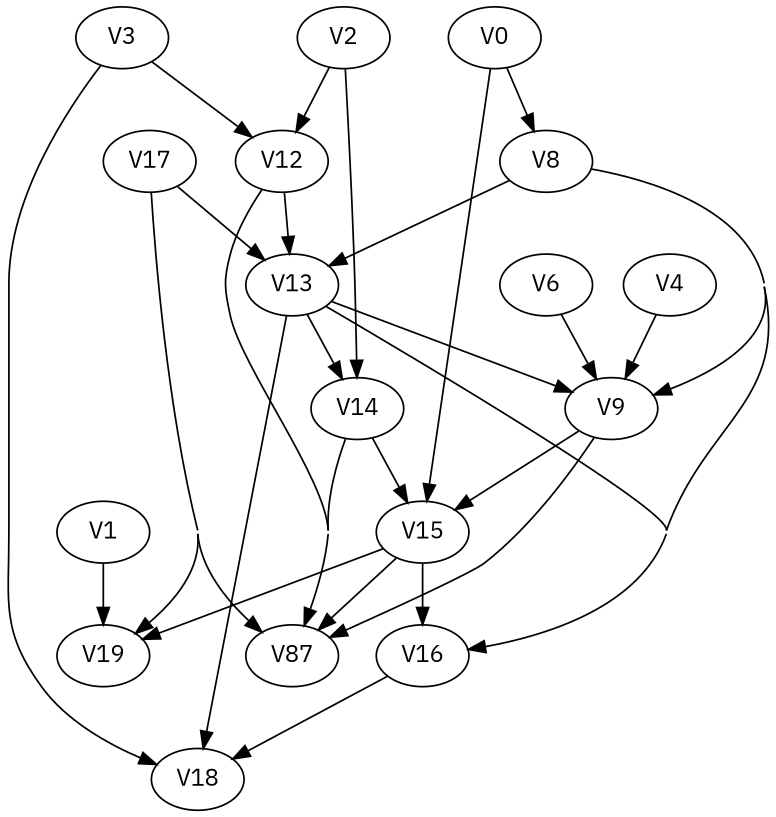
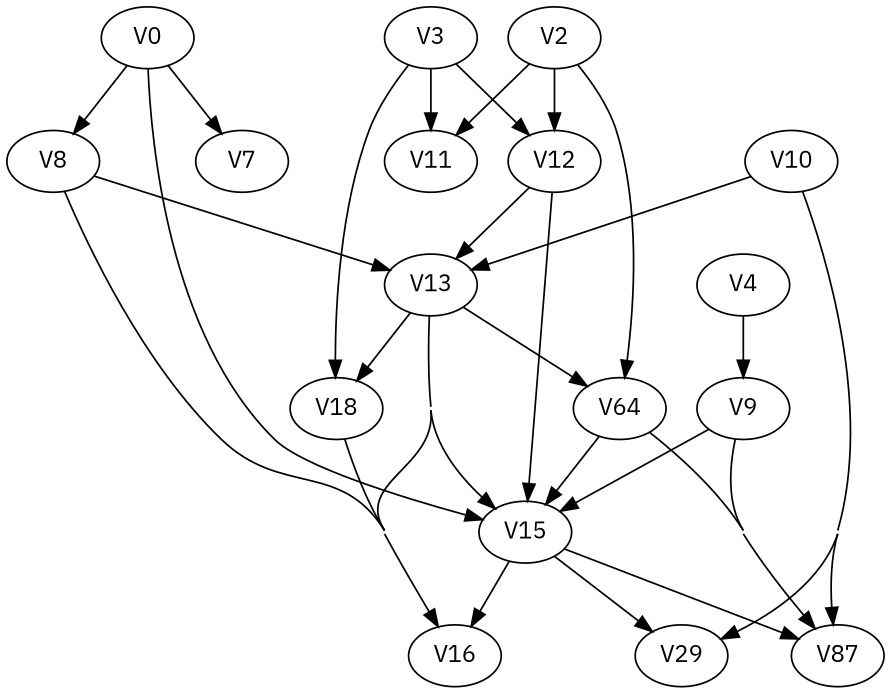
  strict digraph {
    concentrate=True
    fontname="IBM Plex Sans"
    node [fontname="IBM Plex Sans"]
    edge [fontname="IBM Plex Sans"]
    V0
+   V7
    V8
    V15
    V9
    V13
    V16
-   V1
-   V19
+   V19 [label=V29]
    V2
+   V11
    V12
-   V14
+   V14 [label=V64]
    n14 [label=V87]
    V3
    V18
    V4
-   V6
-   V10 [label=V17]
+   V10
+   V0 -> V7
    V0 -> V8
    V0 -> V15
-   V8 -> V9
    V8 -> V13
    V8 -> V16
    V15 -> V16
    V15 -> V19
    V15 -> n14
    V9 -> V15
    V9 -> n14
-   V13 -> V9
+   V13 -> V15
    V13 -> V16
    V13 -> V14
    V13 -> V18
-   V16 -> V18
-   V1 -> V19
+   V18 -> V16
+   V2 -> V11
    V2 -> V12
    V2 -> V14
-   V12 -> n14
+   V12 -> V15
    V12 -> V13
    V14 -> V15
    V14 -> n14
+   V3 -> V11
    V3 -> V12
    V3 -> V18
    V4 -> V9
-   V6 -> V9
    V10 -> V13
    V10 -> V19
    V10 -> n14
  }
